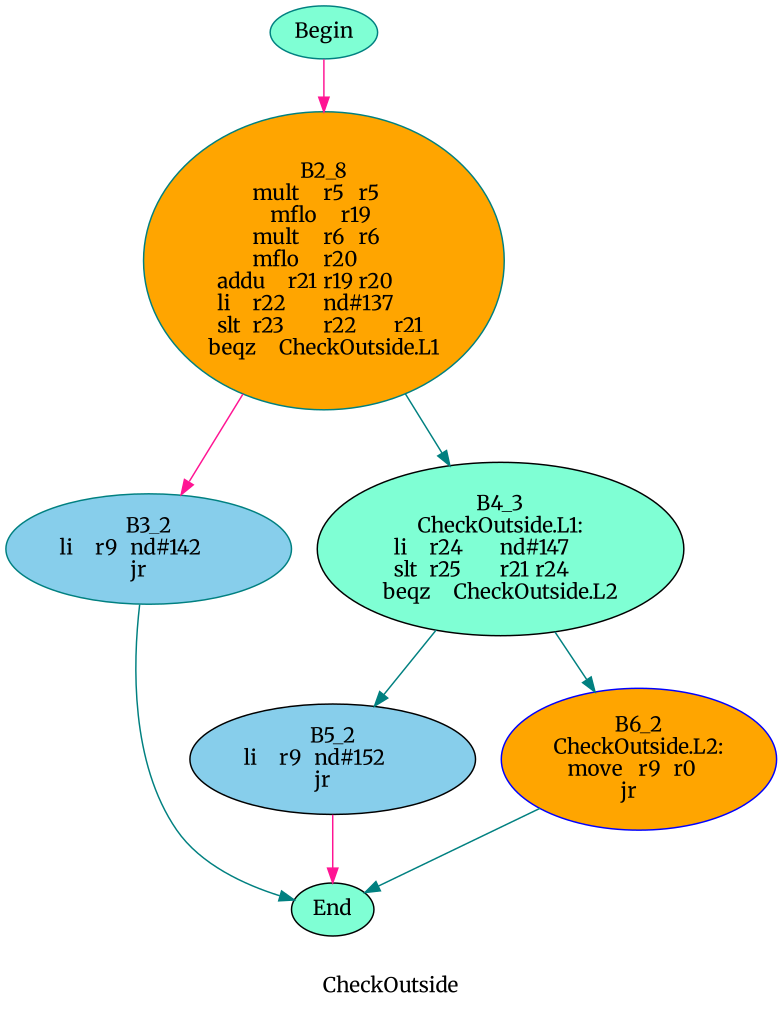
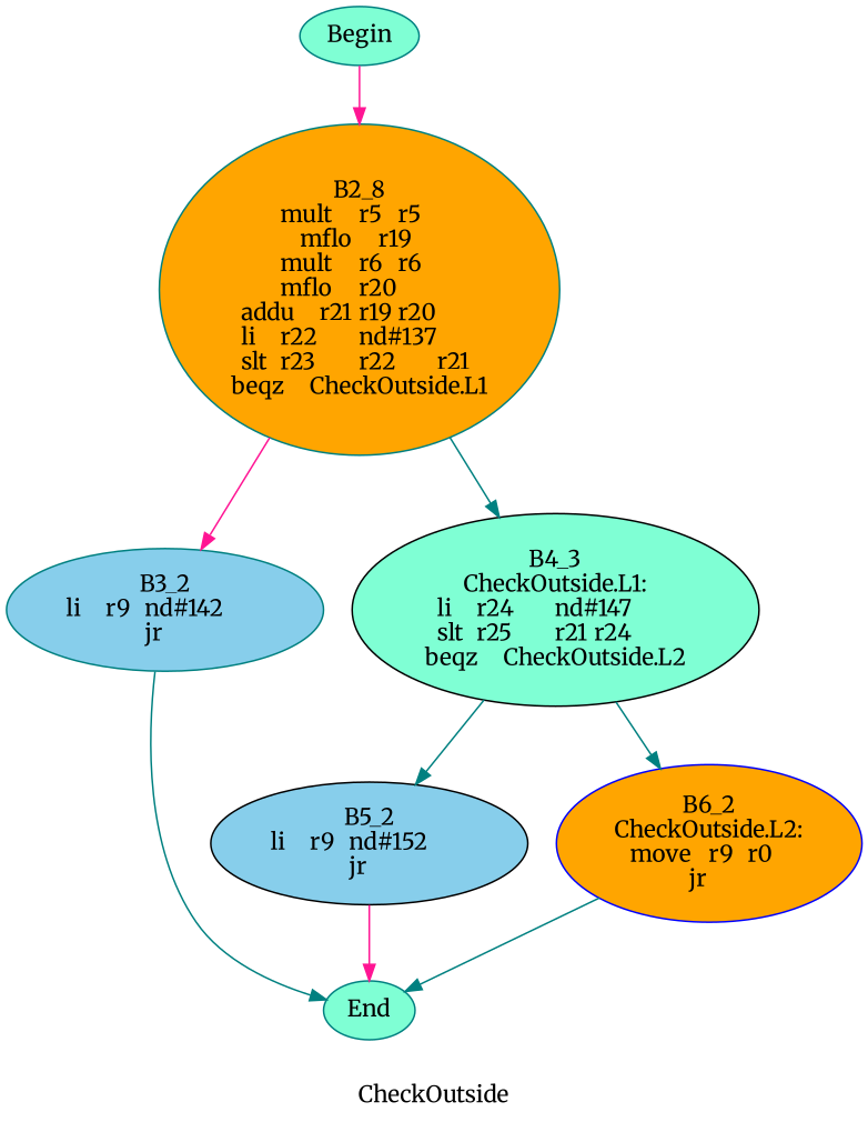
  digraph {
    color=purple
    label=CheckOutside
    style=dashed
    fontname=Merriweather
    node [style=filled fillcolor=aquamarine color=teal fontname=Merriweather]
    edge [color=teal fontname=Merriweather]
    n1 [label=Begin]
    n2 [label="B2_8\nmult	r5	r5	\nmflo	r19	\nmult	r6	r6	\nmflo	r20	\naddu	r21	r19	r20	\nli	r22	nd#137	\nslt	r23	r22	r21	\nbeqz	CheckOutside.L1\n" fillcolor=orange]
    n3 [label="B3_2\nli	r9	nd#142	\njr	\n" fillcolor=skyblue]
    n4 [label="B4_3\nCheckOutside.L1:\nli	r24	nd#147	\nslt	r25	r21	r24	\nbeqz	CheckOutside.L2\n" color=black]
-   n5 [label=End color=black]
+   n5 [label=End]
    n6 [label="B5_2\nli	r9	nd#152	\njr	\n" fillcolor=skyblue color=black]
    n7 [label="B6_2\nCheckOutside.L2:\nmove	r9	r0	\njr	\n" fillcolor=orange color=blue]
    n1 -> n2 [color=deeppink]
    n2 -> n3 [color=deeppink]
    n2 -> n4
    n3 -> n5
    n4 -> n6
    n4 -> n7
    n6 -> n5 [color=deeppink]
    n7 -> n5
  }
